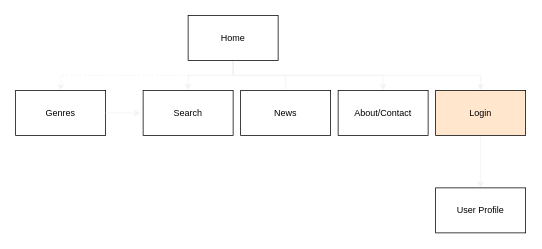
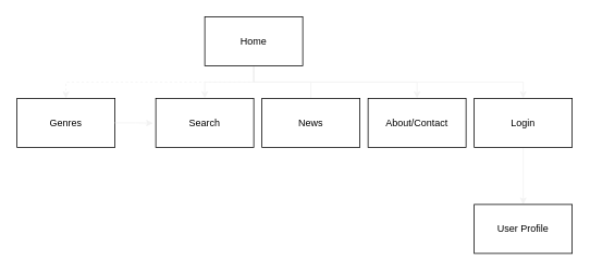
  <mxCell id="0" />
  <mxCell id="1" parent="0" />
  <mxCell id="2" style="edgeStyle=orthogonalEdgeStyle;rounded=0;orthogonalLoop=1;jettySize=auto;html=1;entryX=0.5;entryY=0;entryDx=0;entryDy=0;strokeColor=#F2F2F2;" parent="1" source="7" target="8" edge="1"><mxGeometry relative="1" as="geometry" /></mxCell>
  <mxCell id="3" style="edgeStyle=orthogonalEdgeStyle;rounded=0;orthogonalLoop=1;jettySize=auto;html=1;exitX=0.5;exitY=1;exitDx=0;exitDy=0;strokeColor=#F2F2F2;" parent="1" source="7" target="11" edge="1"><mxGeometry relative="1" as="geometry" /></mxCell>
  <mxCell id="4" style="edgeStyle=orthogonalEdgeStyle;rounded=0;orthogonalLoop=1;jettySize=auto;html=1;entryX=0.5;entryY=0;entryDx=0;entryDy=0;strokeColor=#F2F2F2;endArrow=none;" parent="1" source="7" target="9" edge="1"><mxGeometry relative="1" as="geometry" /></mxCell>
  <mxCell id="5" style="edgeStyle=orthogonalEdgeStyle;rounded=0;orthogonalLoop=1;jettySize=auto;html=1;strokeColor=#F2F2F2;dashed=1;" parent="1" source="7" target="10" edge="1"><mxGeometry relative="1" as="geometry"><Array as="points"><mxPoint x="310" y="100" /><mxPoint x="80" y="100" /></Array></mxGeometry></mxCell>
  <mxCell id="6" style="edgeStyle=orthogonalEdgeStyle;rounded=0;orthogonalLoop=1;jettySize=auto;html=1;entryX=0.5;entryY=0;entryDx=0;entryDy=0;strokeColor=#F2F2F2;" parent="1" source="7" target="14" edge="1"><mxGeometry relative="1" as="geometry"><Array as="points"><mxPoint x="310" y="100" /><mxPoint x="640" y="100" /></Array></mxGeometry></mxCell>
  <mxCell id="7" value="Home" style="rounded=0;whiteSpace=wrap;html=1;" parent="1" vertex="1"><mxGeometry x="250" y="20" width="120" height="60" as="geometry" /></mxCell>
  <mxCell id="8" value="Search" style="whiteSpace=wrap;html=1;" parent="1" vertex="1"><mxGeometry x="190" y="120" width="120" height="60" as="geometry" /></mxCell>
  <mxCell id="9" value="News" style="whiteSpace=wrap;html=1;" parent="1" vertex="1"><mxGeometry x="320" y="120" width="120" height="60" as="geometry" /></mxCell>
  <mxCell id="10" value="Genres" style="whiteSpace=wrap;html=1;" parent="1" vertex="1"><mxGeometry x="20" y="120" width="120" height="60" as="geometry" /></mxCell>
  <mxCell id="11" value="About/Contact" style="whiteSpace=wrap;html=1;" parent="1" vertex="1"><mxGeometry x="450" y="120" width="120" height="60" as="geometry" /></mxCell>
  <mxCell id="12" style="edgeStyle=orthogonalEdgeStyle;rounded=0;orthogonalLoop=1;jettySize=auto;html=1;entryX=-0.028;entryY=0.506;entryDx=0;entryDy=0;entryPerimeter=0;strokeColor=#F2F2F2;" parent="1" source="10" target="8" edge="1"><mxGeometry relative="1" as="geometry" /></mxCell>
  <mxCell id="13" style="edgeStyle=orthogonalEdgeStyle;rounded=0;orthogonalLoop=1;jettySize=auto;html=1;entryX=0.5;entryY=0;entryDx=0;entryDy=0;strokeColor=#F2F2F2;" parent="1" source="14" target="15" edge="1"><mxGeometry relative="1" as="geometry" /></mxCell>
- <mxCell id="14" value="Login" style="whiteSpace=wrap;html=1;fillColor=#ffe6cc;" parent="1" vertex="1"><mxGeometry x="580" y="120" width="120" height="60" as="geometry" /></mxCell>
+ <mxCell id="14" value="Login" style="whiteSpace=wrap;html=1;" parent="1" vertex="1"><mxGeometry x="580" y="120" width="120" height="60" as="geometry" /></mxCell>
  <mxCell id="15" value="User Profile" style="whiteSpace=wrap;html=1;" parent="1" vertex="1"><mxGeometry x="580" y="250" width="120" height="60" as="geometry" /></mxCell>
